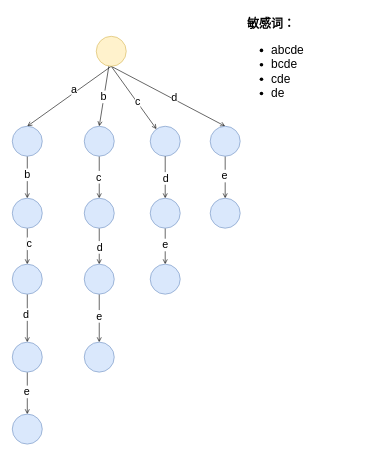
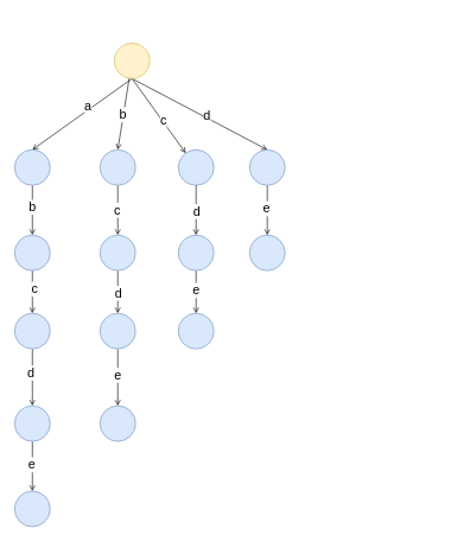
  <mxCell id="0" />
  <mxCell id="1" parent="0" />
  <mxCell id="2" style="rounded=1;orthogonalLoop=1;jettySize=auto;html=1;entryX=0.5;entryY=0;entryDx=0;entryDy=0;exitX=0.5;exitY=1;exitDx=0;exitDy=0;endArrow=open;endFill=0;" edge="1" parent="1" source="10" target="13"><mxGeometry relative="1" as="geometry" /></mxCell>
  <mxCell id="3" value="a" style="edgeLabel;html=1;align=center;verticalAlign=middle;resizable=0;points=[];fontSize=18;" vertex="1" connectable="0" parent="2"><mxGeometry x="-0.148" y="-5" relative="1" as="geometry"><mxPoint as="offset" /></mxGeometry></mxCell>
  <mxCell id="4" style="shape=connector;rounded=1;orthogonalLoop=1;jettySize=auto;html=1;entryX=0.5;entryY=0;entryDx=0;entryDy=0;strokeColor=default;align=center;verticalAlign=middle;fontFamily=Helvetica;fontSize=11;fontColor=default;labelBackgroundColor=default;endArrow=open;endFill=0;" edge="1" parent="1" source="10" target="17"><mxGeometry relative="1" as="geometry" /></mxCell>
  <mxCell id="5" value="b" style="edgeLabel;html=1;align=center;verticalAlign=middle;resizable=0;points=[];fontFamily=Helvetica;fontSize=18;fontColor=default;labelBackgroundColor=default;fillColor=none;gradientColor=none;" vertex="1" connectable="0" parent="4"><mxGeometry x="0.019" y="-1" relative="1" as="geometry"><mxPoint as="offset" /></mxGeometry></mxCell>
  <mxCell id="6" style="shape=connector;rounded=1;orthogonalLoop=1;jettySize=auto;html=1;strokeColor=default;align=center;verticalAlign=middle;fontFamily=Helvetica;fontSize=11;fontColor=default;labelBackgroundColor=default;endArrow=open;endFill=0;exitX=0.5;exitY=1;exitDx=0;exitDy=0;" edge="1" parent="1" source="10" target="18"><mxGeometry relative="1" as="geometry" /></mxCell>
  <mxCell id="7" value="c" style="edgeLabel;html=1;align=center;verticalAlign=middle;resizable=0;points=[];fontFamily=Helvetica;fontSize=18;fontColor=default;labelBackgroundColor=default;fillColor=none;gradientColor=none;" vertex="1" connectable="0" parent="6"><mxGeometry x="0.124" y="1" relative="1" as="geometry"><mxPoint as="offset" /></mxGeometry></mxCell>
  <mxCell id="8" style="shape=connector;rounded=1;orthogonalLoop=1;jettySize=auto;html=1;entryX=0.5;entryY=0;entryDx=0;entryDy=0;strokeColor=default;align=center;verticalAlign=middle;fontFamily=Helvetica;fontSize=11;fontColor=default;labelBackgroundColor=default;endArrow=open;endFill=0;exitX=0.5;exitY=1;exitDx=0;exitDy=0;" edge="1" parent="1" source="10" target="21"><mxGeometry relative="1" as="geometry"><mxPoint x="175" y="110" as="sourcePoint" /></mxGeometry></mxCell>
  <mxCell id="9" value="d" style="edgeLabel;html=1;align=center;verticalAlign=middle;resizable=0;points=[];fontFamily=Helvetica;fontSize=18;fontColor=default;labelBackgroundColor=default;fillColor=none;gradientColor=none;" vertex="1" connectable="0" parent="8"><mxGeometry x="0.091" y="2" relative="1" as="geometry"><mxPoint as="offset" /></mxGeometry></mxCell>
  <mxCell id="10" value="" style="ellipse;whiteSpace=wrap;html=1;aspect=fixed;fillColor=#fff2cc;strokeColor=#d6b656;" vertex="1" parent="1"><mxGeometry x="160" y="60" width="50" height="50" as="geometry" /></mxCell>
  <mxCell id="11" value="" style="edgeStyle=none;shape=connector;rounded=1;orthogonalLoop=1;jettySize=auto;html=1;strokeColor=default;align=center;verticalAlign=middle;fontFamily=Helvetica;fontSize=12;fontColor=default;labelBackgroundColor=default;resizable=0;endArrow=open;endFill=0;" edge="1" parent="1" source="13" target="24"><mxGeometry relative="1" as="geometry" /></mxCell>
  <mxCell id="12" value="b" style="edgeLabel;html=1;align=center;verticalAlign=middle;resizable=0;points=[];strokeColor=#6c8ebf;fontFamily=Helvetica;fontSize=18;fontColor=default;fillColor=#dae8fc;" vertex="1" connectable="0" parent="11"><mxGeometry x="-0.148" y="-1" relative="1" as="geometry"><mxPoint as="offset" /></mxGeometry></mxCell>
  <mxCell id="13" value="" style="ellipse;whiteSpace=wrap;html=1;aspect=fixed;fillColor=#dae8fc;strokeColor=#6c8ebf;" vertex="1" parent="1"><mxGeometry x="20" y="210" width="50" height="50" as="geometry" /></mxCell>
- <mxCell id="14" value="&lt;h1 style=&quot;margin-top: 0px; font-size: 20px;&quot;&gt;敏感词：&lt;/h1&gt;&lt;p style=&quot;font-size: 20px;&quot;&gt;&lt;/p&gt;&lt;ul style=&quot;font-size: 20px;&quot;&gt;&lt;li style=&quot;font-size: 20px;&quot;&gt;abcde&lt;/li&gt;&lt;li style=&quot;font-size: 20px;&quot;&gt;bcde&lt;/li&gt;&lt;li style=&quot;font-size: 20px;&quot;&gt;cde&lt;/li&gt;&lt;li style=&quot;font-size: 20px;&quot;&gt;de&lt;/li&gt;&lt;/ul&gt;&lt;p style=&quot;font-size: 20px;&quot;&gt;&lt;/p&gt;" style="text;html=1;whiteSpace=wrap;overflow=hidden;rounded=0;fontSize=20;labelBackgroundColor=none;" vertex="1" parent="1"><mxGeometry x="410" y="20" width="210" height="150" as="geometry" /></mxCell>
  <mxCell id="15" value="" style="edgeStyle=none;shape=connector;rounded=1;orthogonalLoop=1;jettySize=auto;html=1;strokeColor=default;align=center;verticalAlign=middle;fontFamily=Helvetica;fontSize=18;fontColor=default;labelBackgroundColor=default;resizable=0;endArrow=open;endFill=0;" edge="1" parent="1" source="17" target="33"><mxGeometry relative="1" as="geometry" /></mxCell>
  <mxCell id="16" value="c" style="edgeLabel;html=1;align=center;verticalAlign=middle;resizable=0;points=[];strokeColor=#6c8ebf;fontFamily=Helvetica;fontSize=18;fontColor=default;labelBackgroundColor=default;fillColor=#dae8fc;gradientColor=none;" vertex="1" connectable="0" parent="15"><mxGeometry x="-0.029" y="-2" relative="1" as="geometry"><mxPoint as="offset" /></mxGeometry></mxCell>
  <mxCell id="17" value="" style="ellipse;whiteSpace=wrap;html=1;aspect=fixed;fillColor=#dae8fc;strokeColor=#6c8ebf;" vertex="1" parent="1"><mxGeometry x="140" y="210" width="50" height="50" as="geometry" /></mxCell>
  <mxCell id="18" value="" style="ellipse;whiteSpace=wrap;html=1;aspect=fixed;fillColor=#dae8fc;strokeColor=#6c8ebf;" vertex="1" parent="1"><mxGeometry x="250" y="210" width="50" height="50" as="geometry" /></mxCell>
  <mxCell id="19" style="edgeStyle=none;shape=connector;rounded=1;orthogonalLoop=1;jettySize=auto;html=1;strokeColor=default;align=center;verticalAlign=middle;fontFamily=Helvetica;fontSize=18;fontColor=default;labelBackgroundColor=default;resizable=0;endArrow=open;endFill=0;" edge="1" parent="1" source="21" target="45"><mxGeometry relative="1" as="geometry" /></mxCell>
  <mxCell id="20" value="e" style="edgeLabel;html=1;align=center;verticalAlign=middle;resizable=0;points=[];strokeColor=#6c8ebf;fontFamily=Helvetica;fontSize=18;fontColor=default;labelBackgroundColor=default;fillColor=#dae8fc;gradientColor=none;" vertex="1" connectable="0" parent="19"><mxGeometry x="-0.088" y="-2" relative="1" as="geometry"><mxPoint as="offset" /></mxGeometry></mxCell>
  <mxCell id="21" value="" style="ellipse;whiteSpace=wrap;html=1;aspect=fixed;fillColor=#dae8fc;strokeColor=#6c8ebf;" vertex="1" parent="1"><mxGeometry x="350" y="210" width="50" height="50" as="geometry" /></mxCell>
  <mxCell id="22" value="" style="edgeStyle=none;shape=connector;rounded=1;orthogonalLoop=1;jettySize=auto;html=1;strokeColor=default;align=center;verticalAlign=middle;fontFamily=Helvetica;fontSize=18;fontColor=default;labelBackgroundColor=default;resizable=0;endArrow=open;endFill=0;" edge="1" parent="1" source="24" target="27"><mxGeometry relative="1" as="geometry" /></mxCell>
  <mxCell id="23" value="c" style="edgeLabel;html=1;align=center;verticalAlign=middle;resizable=0;points=[];strokeColor=#6c8ebf;fontFamily=Helvetica;fontSize=18;fontColor=default;labelBackgroundColor=default;fillColor=#dae8fc;gradientColor=none;" vertex="1" connectable="0" parent="22"><mxGeometry x="-0.179" y="2" relative="1" as="geometry"><mxPoint as="offset" /></mxGeometry></mxCell>
  <mxCell id="24" value="" style="ellipse;whiteSpace=wrap;html=1;aspect=fixed;fillColor=#dae8fc;strokeColor=#6c8ebf;" vertex="1" parent="1"><mxGeometry x="20" y="330" width="50" height="50" as="geometry" /></mxCell>
  <mxCell id="25" value="" style="edgeStyle=none;shape=connector;rounded=1;orthogonalLoop=1;jettySize=auto;html=1;strokeColor=default;align=center;verticalAlign=middle;fontFamily=Helvetica;fontSize=18;fontColor=default;labelBackgroundColor=default;resizable=0;endArrow=open;endFill=0;" edge="1" parent="1" source="27" target="30"><mxGeometry relative="1" as="geometry" /></mxCell>
  <mxCell id="26" value="d" style="edgeLabel;html=1;align=center;verticalAlign=middle;resizable=0;points=[];strokeColor=#6c8ebf;fontFamily=Helvetica;fontSize=18;fontColor=default;labelBackgroundColor=default;fillColor=#dae8fc;gradientColor=none;" vertex="1" connectable="0" parent="25"><mxGeometry x="-0.179" y="-3" relative="1" as="geometry"><mxPoint as="offset" /></mxGeometry></mxCell>
  <mxCell id="27" value="" style="ellipse;whiteSpace=wrap;html=1;aspect=fixed;fillColor=#dae8fc;strokeColor=#6c8ebf;" vertex="1" parent="1"><mxGeometry x="20" y="440" width="50" height="50" as="geometry" /></mxCell>
  <mxCell id="28" value="" style="edgeStyle=none;shape=connector;rounded=1;orthogonalLoop=1;jettySize=auto;html=1;strokeColor=default;align=center;verticalAlign=middle;fontFamily=Helvetica;fontSize=18;fontColor=default;labelBackgroundColor=default;resizable=0;endArrow=open;endFill=0;" edge="1" parent="1" source="30" target="37"><mxGeometry relative="1" as="geometry" /></mxCell>
  <mxCell id="29" value="e" style="edgeLabel;html=1;align=center;verticalAlign=middle;resizable=0;points=[];strokeColor=#6c8ebf;fontFamily=Helvetica;fontSize=18;fontColor=default;labelBackgroundColor=default;fillColor=#dae8fc;gradientColor=none;" vertex="1" connectable="0" parent="28"><mxGeometry x="-0.084" y="-2" relative="1" as="geometry"><mxPoint as="offset" /></mxGeometry></mxCell>
  <mxCell id="30" value="" style="ellipse;whiteSpace=wrap;html=1;aspect=fixed;fillColor=#dae8fc;strokeColor=#6c8ebf;" vertex="1" parent="1"><mxGeometry x="20" y="570" width="50" height="50" as="geometry" /></mxCell>
  <mxCell id="31" value="" style="edgeStyle=none;shape=connector;rounded=1;orthogonalLoop=1;jettySize=auto;html=1;strokeColor=default;align=center;verticalAlign=middle;fontFamily=Helvetica;fontSize=18;fontColor=default;labelBackgroundColor=default;resizable=0;endArrow=open;endFill=0;" edge="1" parent="1" source="33" target="36"><mxGeometry relative="1" as="geometry" /></mxCell>
  <mxCell id="32" value="d" style="edgeLabel;html=1;align=center;verticalAlign=middle;resizable=0;points=[];strokeColor=#6c8ebf;fontFamily=Helvetica;fontSize=18;fontColor=default;labelBackgroundColor=default;fillColor=#dae8fc;gradientColor=none;" vertex="1" connectable="0" parent="31"><mxGeometry x="0.021" relative="1" as="geometry"><mxPoint as="offset" /></mxGeometry></mxCell>
  <mxCell id="33" value="" style="ellipse;whiteSpace=wrap;html=1;aspect=fixed;fillColor=#dae8fc;strokeColor=#6c8ebf;" vertex="1" parent="1"><mxGeometry x="140" y="330" width="50" height="50" as="geometry" /></mxCell>
  <mxCell id="34" value="" style="edgeStyle=none;shape=connector;rounded=1;orthogonalLoop=1;jettySize=auto;html=1;strokeColor=default;align=center;verticalAlign=middle;fontFamily=Helvetica;fontSize=18;fontColor=default;labelBackgroundColor=default;resizable=0;endArrow=open;endFill=0;" edge="1" parent="1" source="36" target="38"><mxGeometry relative="1" as="geometry" /></mxCell>
  <mxCell id="35" value="e" style="edgeLabel;html=1;align=center;verticalAlign=middle;resizable=0;points=[];strokeColor=#6c8ebf;fontFamily=Helvetica;fontSize=18;fontColor=default;labelBackgroundColor=default;fillColor=#dae8fc;gradientColor=none;" vertex="1" connectable="0" parent="34"><mxGeometry x="-0.104" y="-1" relative="1" as="geometry"><mxPoint as="offset" /></mxGeometry></mxCell>
  <mxCell id="36" value="" style="ellipse;whiteSpace=wrap;html=1;aspect=fixed;fillColor=#dae8fc;strokeColor=#6c8ebf;" vertex="1" parent="1"><mxGeometry x="140" y="440" width="50" height="50" as="geometry" /></mxCell>
  <mxCell id="37" value="" style="ellipse;whiteSpace=wrap;html=1;aspect=fixed;fillColor=#dae8fc;strokeColor=#6c8ebf;" vertex="1" parent="1"><mxGeometry x="20" y="690" width="50" height="50" as="geometry" /></mxCell>
  <mxCell id="38" value="" style="ellipse;whiteSpace=wrap;html=1;aspect=fixed;fillColor=#dae8fc;strokeColor=#6c8ebf;" vertex="1" parent="1"><mxGeometry x="140" y="570" width="50" height="50" as="geometry" /></mxCell>
  <mxCell id="39" value="" style="edgeStyle=none;shape=connector;rounded=1;orthogonalLoop=1;jettySize=auto;html=1;strokeColor=default;align=center;verticalAlign=middle;fontFamily=Helvetica;fontSize=18;fontColor=default;labelBackgroundColor=default;resizable=0;endArrow=open;endFill=0;exitX=0.5;exitY=1;exitDx=0;exitDy=0;" edge="1" parent="1" target="43" source="18"><mxGeometry relative="1" as="geometry"><mxPoint x="294" y="365" as="sourcePoint" /></mxGeometry></mxCell>
  <mxCell id="40" value="d" style="edgeLabel;html=1;align=center;verticalAlign=middle;resizable=0;points=[];strokeColor=#6c8ebf;fontFamily=Helvetica;fontSize=18;fontColor=default;labelBackgroundColor=default;fillColor=#dae8fc;gradientColor=none;" vertex="1" connectable="0" parent="39"><mxGeometry x="0.021" relative="1" as="geometry"><mxPoint as="offset" /></mxGeometry></mxCell>
  <mxCell id="41" value="" style="edgeStyle=none;shape=connector;rounded=1;orthogonalLoop=1;jettySize=auto;html=1;strokeColor=default;align=center;verticalAlign=middle;fontFamily=Helvetica;fontSize=18;fontColor=default;labelBackgroundColor=default;resizable=0;endArrow=open;endFill=0;" edge="1" parent="1" source="43" target="44"><mxGeometry relative="1" as="geometry" /></mxCell>
  <mxCell id="42" value="e" style="edgeLabel;html=1;align=center;verticalAlign=middle;resizable=0;points=[];strokeColor=#6c8ebf;fontFamily=Helvetica;fontSize=18;fontColor=default;labelBackgroundColor=default;fillColor=#dae8fc;gradientColor=none;" vertex="1" connectable="0" parent="41"><mxGeometry x="-0.104" y="-1" relative="1" as="geometry"><mxPoint as="offset" /></mxGeometry></mxCell>
  <mxCell id="43" value="" style="ellipse;whiteSpace=wrap;html=1;aspect=fixed;fillColor=#dae8fc;strokeColor=#6c8ebf;" vertex="1" parent="1"><mxGeometry x="250" y="330" width="50" height="50" as="geometry" /></mxCell>
  <mxCell id="44" value="" style="ellipse;whiteSpace=wrap;html=1;aspect=fixed;fillColor=#dae8fc;strokeColor=#6c8ebf;" vertex="1" parent="1"><mxGeometry x="250" y="440" width="50" height="50" as="geometry" /></mxCell>
  <mxCell id="45" value="" style="ellipse;whiteSpace=wrap;html=1;aspect=fixed;fillColor=#dae8fc;strokeColor=#6c8ebf;" vertex="1" parent="1"><mxGeometry x="350" y="330" width="50" height="50" as="geometry" /></mxCell>
